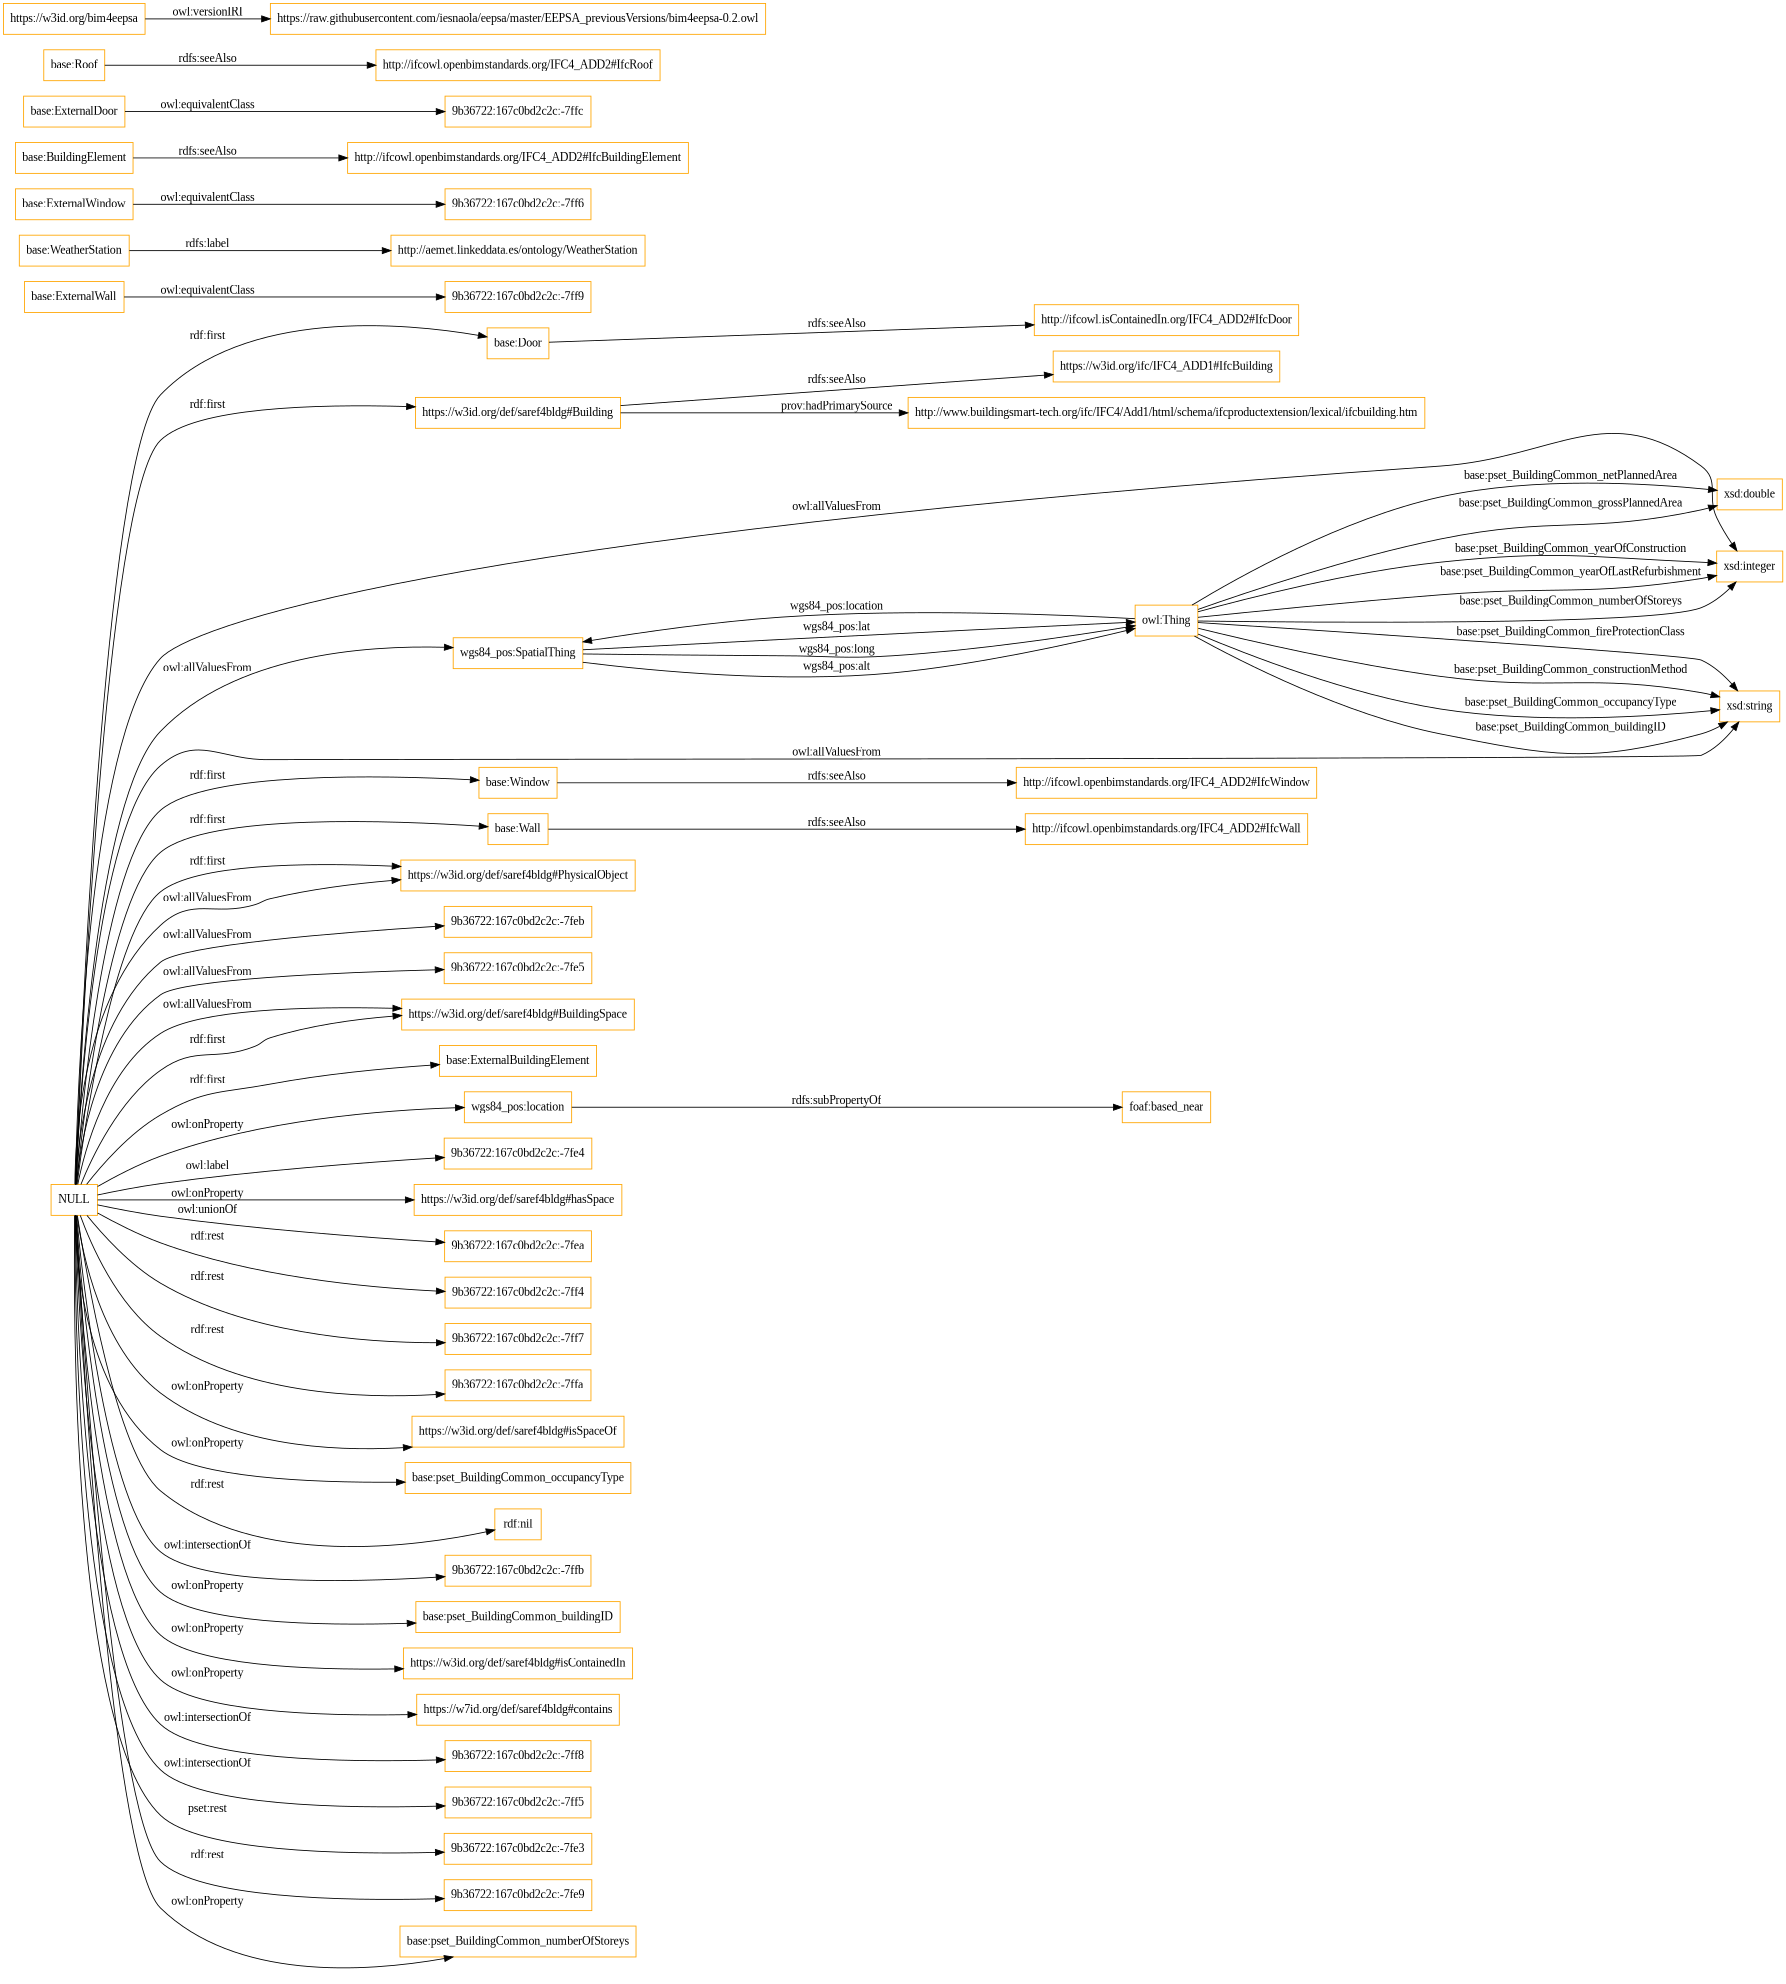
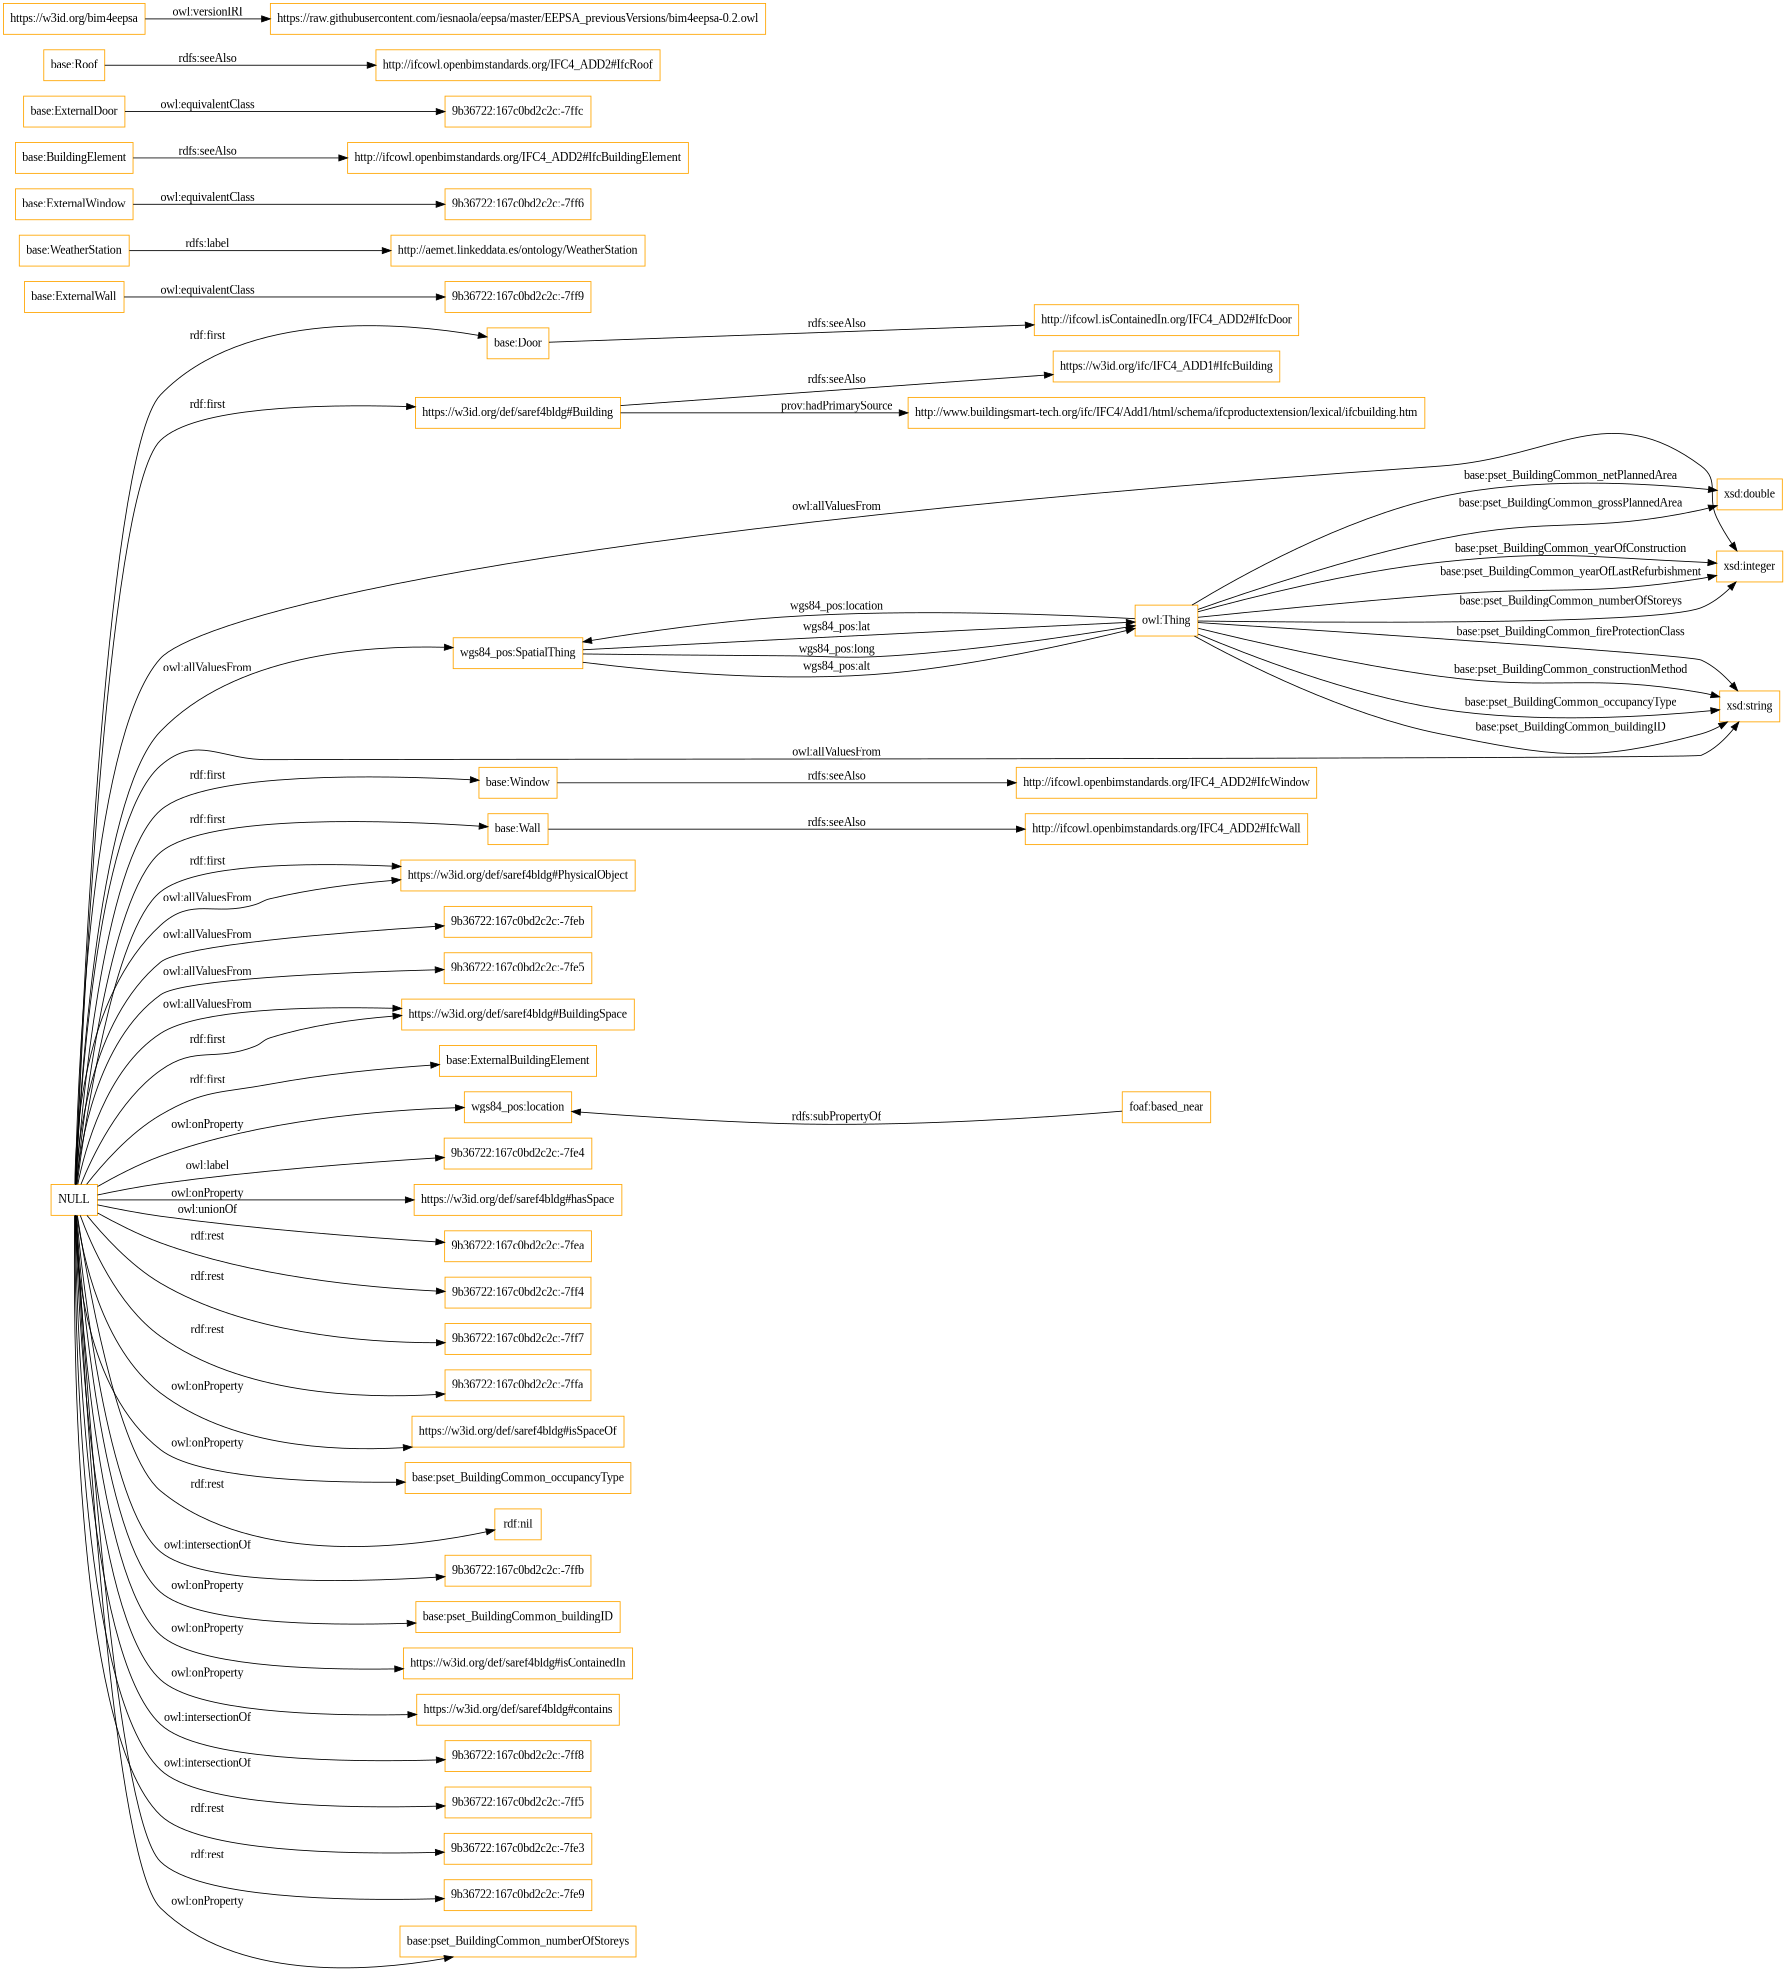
  digraph {
    fontname="Liberation Serif"
    rankdir=LR
    node [color=orange fontname="Liberation Serif" shape=rectangle]
    edge [fontname="Liberation Serif"]
    n1 [label="http://ifcowl.isContainedIn.org/IFC4_ADD2#IfcDoor"]
    "base:Door"
    "base:ExternalWall"
    "9b36722:167c0bd2c2c:-7ff9"
    "base:WeatherStation"
    "http://aemet.linkeddata.es/ontology/WeatherStation"
    "base:ExternalWindow"
    "9b36722:167c0bd2c2c:-7ff6"
    "https://w3id.org/def/saref4bldg#Building"
    "http://www.buildingsmart-tech.org/ifc/IFC4/Add1/html/schema/ifcproductextension/lexical/ifcbuilding.htm"
    "https://w3id.org/ifc/IFC4_ADD1#IfcBuilding"
    "base:BuildingElement"
    "http://ifcowl.openbimstandards.org/IFC4_ADD2#IfcBuildingElement"
    "wgs84_pos:SpatialThing"
    "owl:Thing"
    "xsd:integer"
    "xsd:string"
    "xsd:double"
    "base:Window"
    "http://ifcowl.openbimstandards.org/IFC4_ADD2#IfcWindow"
    "base:Wall"
    "http://ifcowl.openbimstandards.org/IFC4_ADD2#IfcWall"
    "base:ExternalDoor"
    "9b36722:167c0bd2c2c:-7ffc"
    "base:Roof"
    "http://ifcowl.openbimstandards.org/IFC4_ADD2#IfcRoof"
    NULL
    "https://w3id.org/def/saref4bldg#PhysicalObject"
    "9b36722:167c0bd2c2c:-7feb"
    "9b36722:167c0bd2c2c:-7fe5"
    "https://w3id.org/def/saref4bldg#BuildingSpace"
    "base:ExternalBuildingElement"
    "wgs84_pos:location"
    "9b36722:167c0bd2c2c:-7fe4"
    "https://w3id.org/def/saref4bldg#hasSpace"
    "9b36722:167c0bd2c2c:-7fea"
    "9b36722:167c0bd2c2c:-7ff4"
    "9b36722:167c0bd2c2c:-7ff7"
    "9b36722:167c0bd2c2c:-7ffa"
    "https://w3id.org/def/saref4bldg#isSpaceOf"
    "base:pset_BuildingCommon_occupancyType"
    "rdf:nil"
    "9b36722:167c0bd2c2c:-7ffb"
    "base:pset_BuildingCommon_buildingID"
    "https://w3id.org/def/saref4bldg#isContainedIn"
-   "https://w3id.org/def/saref4bldg#contains" [label="https://w7id.org/def/saref4bldg#contains"]
+   "https://w3id.org/def/saref4bldg#contains"
    "9b36722:167c0bd2c2c:-7ff8"
    "9b36722:167c0bd2c2c:-7ff5"
    "9b36722:167c0bd2c2c:-7fe3"
    "9b36722:167c0bd2c2c:-7fe9"
    "base:pset_BuildingCommon_numberOfStoreys"
    "foaf:based_near"
    "https://w3id.org/bim4eepsa"
    "https://raw.githubusercontent.com/iesnaola/eepsa/master/EEPSA_previousVersions/bim4eepsa-0.2.owl"
    "base:Door" -> n1 [label="rdfs:seeAlso"]
    "base:ExternalWall" -> "9b36722:167c0bd2c2c:-7ff9" [label="owl:equivalentClass"]
    "base:WeatherStation" -> "http://aemet.linkeddata.es/ontology/WeatherStation" [label="rdfs:label"]
    "base:ExternalWindow" -> "9b36722:167c0bd2c2c:-7ff6" [label="owl:equivalentClass"]
    "https://w3id.org/def/saref4bldg#Building" -> "http://www.buildingsmart-tech.org/ifc/IFC4/Add1/html/schema/ifcproductextension/lexical/ifcbuilding.htm" [label="prov:hadPrimarySource"]
    "https://w3id.org/def/saref4bldg#Building" -> "https://w3id.org/ifc/IFC4_ADD1#IfcBuilding" [label="rdfs:seeAlso"]
    "base:BuildingElement" -> "http://ifcowl.openbimstandards.org/IFC4_ADD2#IfcBuildingElement" [label="rdfs:seeAlso"]
    "wgs84_pos:SpatialThing" -> "owl:Thing" [label="wgs84_pos:lat"]
    "wgs84_pos:SpatialThing" -> "owl:Thing" [label="wgs84_pos:long"]
    "wgs84_pos:SpatialThing" -> "owl:Thing" [label="wgs84_pos:alt"]
    "owl:Thing" -> "wgs84_pos:SpatialThing" [label="wgs84_pos:location"]
    "owl:Thing" -> "xsd:integer" [label="base:pset_BuildingCommon_numberOfStoreys"]
    "owl:Thing" -> "xsd:integer" [label="base:pset_BuildingCommon_yearOfConstruction"]
    "owl:Thing" -> "xsd:integer" [label="base:pset_BuildingCommon_yearOfLastRefurbishment"]
    "owl:Thing" -> "xsd:string" [label="base:pset_BuildingCommon_fireProtectionClass"]
    "owl:Thing" -> "xsd:string" [label="base:pset_BuildingCommon_constructionMethod"]
    "owl:Thing" -> "xsd:string" [label="base:pset_BuildingCommon_occupancyType"]
    "owl:Thing" -> "xsd:string" [label="base:pset_BuildingCommon_buildingID"]
    "owl:Thing" -> "xsd:double" [label="base:pset_BuildingCommon_grossPlannedArea"]
    "owl:Thing" -> "xsd:double" [label="base:pset_BuildingCommon_netPlannedArea"]
    "base:Window" -> "http://ifcowl.openbimstandards.org/IFC4_ADD2#IfcWindow" [label="rdfs:seeAlso"]
    "base:Wall" -> "http://ifcowl.openbimstandards.org/IFC4_ADD2#IfcWall" [label="rdfs:seeAlso"]
    "base:ExternalDoor" -> "9b36722:167c0bd2c2c:-7ffc" [label="owl:equivalentClass"]
    "base:Roof" -> "http://ifcowl.openbimstandards.org/IFC4_ADD2#IfcRoof" [label="rdfs:seeAlso"]
    NULL -> "base:Door" [label="rdf:first"]
    NULL -> "https://w3id.org/def/saref4bldg#Building" [label="rdf:first"]
    NULL -> "wgs84_pos:SpatialThing" [label="owl:allValuesFrom"]
    NULL -> "xsd:integer" [label="owl:allValuesFrom"]
    NULL -> "xsd:string" [label="owl:allValuesFrom"]
    NULL -> "base:Window" [label="rdf:first"]
    NULL -> "base:Wall" [label="rdf:first"]
    NULL -> "https://w3id.org/def/saref4bldg#PhysicalObject" [label="owl:allValuesFrom"]
    NULL -> "https://w3id.org/def/saref4bldg#PhysicalObject" [label="rdf:first"]
    NULL -> "9b36722:167c0bd2c2c:-7feb" [label="owl:allValuesFrom"]
    NULL -> "9b36722:167c0bd2c2c:-7fe5" [label="owl:allValuesFrom"]
    NULL -> "https://w3id.org/def/saref4bldg#BuildingSpace" [label="rdf:first"]
    NULL -> "https://w3id.org/def/saref4bldg#BuildingSpace" [label="owl:allValuesFrom"]
    NULL -> "base:ExternalBuildingElement" [label="rdf:first"]
    NULL -> "wgs84_pos:location" [label="owl:onProperty"]
    NULL -> "9b36722:167c0bd2c2c:-7fe4" [label="owl:label"]
    NULL -> "https://w3id.org/def/saref4bldg#hasSpace" [label="owl:onProperty"]
    NULL -> "9b36722:167c0bd2c2c:-7fea" [label="owl:unionOf"]
    NULL -> "9b36722:167c0bd2c2c:-7ff4" [label="rdf:rest"]
    NULL -> "9b36722:167c0bd2c2c:-7ff7" [label="rdf:rest"]
    NULL -> "9b36722:167c0bd2c2c:-7ffa" [label="rdf:rest"]
    NULL -> "https://w3id.org/def/saref4bldg#isSpaceOf" [label="owl:onProperty"]
    NULL -> "base:pset_BuildingCommon_occupancyType" [label="owl:onProperty"]
    NULL -> "rdf:nil" [label="rdf:rest"]
    NULL -> "9b36722:167c0bd2c2c:-7ffb" [label="owl:intersectionOf"]
    NULL -> "base:pset_BuildingCommon_buildingID" [label="owl:onProperty"]
    NULL -> "https://w3id.org/def/saref4bldg#isContainedIn" [label="owl:onProperty"]
    NULL -> "https://w3id.org/def/saref4bldg#contains" [label="owl:onProperty"]
    NULL -> "9b36722:167c0bd2c2c:-7ff8" [label="owl:intersectionOf"]
    NULL -> "9b36722:167c0bd2c2c:-7ff5" [label="owl:intersectionOf"]
-   NULL -> "9b36722:167c0bd2c2c:-7fe3" [label="pset:rest"]
+   NULL -> "9b36722:167c0bd2c2c:-7fe3" [label="rdf:rest"]
    NULL -> "9b36722:167c0bd2c2c:-7fe9" [label="rdf:rest"]
    NULL -> "base:pset_BuildingCommon_numberOfStoreys" [label="owl:onProperty"]
-   "wgs84_pos:location" -> "foaf:based_near" [label="rdfs:subPropertyOf"]
+   "foaf:based_near" -> "wgs84_pos:location" [label="rdfs:subPropertyOf"]
    "https://w3id.org/bim4eepsa" -> "https://raw.githubusercontent.com/iesnaola/eepsa/master/EEPSA_previousVersions/bim4eepsa-0.2.owl" [label="owl:versionIRI"]
  }
